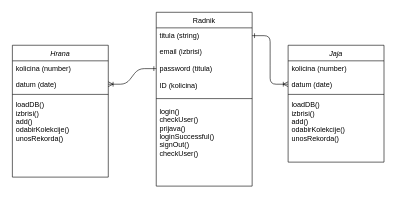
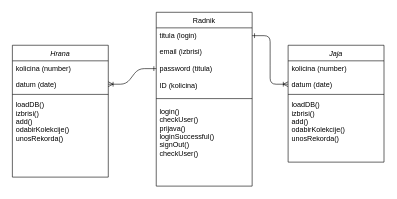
  <mxCell id="0" />
  <mxCell id="1" parent="0" />
  <mxCell id="2" value="Radnik" style="swimlane;fontStyle=0;align=center;verticalAlign=top;childLayout=stackLayout;horizontal=1;startSize=26;horizontalStack=0;resizeParent=1;resizeLast=0;collapsible=1;marginBottom=0;rounded=0;shadow=0;strokeWidth=1;" parent="1" vertex="1"><mxGeometry x="260" y="20" width="160" height="290" as="geometry"><mxRectangle x="130" y="380" width="160" height="26" as="alternateBounds" /></mxGeometry></mxCell>
- <mxCell id="3" value="titula (string)" style="text;align=left;verticalAlign=top;spacingLeft=4;spacingRight=4;overflow=hidden;rotatable=0;points=[[0,0.5],[1,0.5]];portConstraint=eastwest;" parent="2" vertex="1"><mxGeometry y="26" width="160" height="26" as="geometry" /></mxCell>
+ <mxCell id="3" value="titula (login)" style="text;align=left;verticalAlign=top;spacingLeft=4;spacingRight=4;overflow=hidden;rotatable=0;points=[[0,0.5],[1,0.5]];portConstraint=eastwest;" parent="2" vertex="1"><mxGeometry y="26" width="160" height="26" as="geometry" /></mxCell>
  <mxCell id="4" value="email (izbrisi)" style="text;align=left;verticalAlign=top;spacingLeft=4;spacingRight=4;overflow=hidden;rotatable=0;points=[[0,0.5],[1,0.5]];portConstraint=eastwest;rounded=0;shadow=0;html=0;" parent="2" vertex="1"><mxGeometry y="52" width="160" height="28" as="geometry" /></mxCell>
  <mxCell id="5" value="password (titula)" style="text;align=left;verticalAlign=top;spacingLeft=4;spacingRight=4;overflow=hidden;rotatable=0;points=[[0,0.5],[1,0.5]];portConstraint=eastwest;rounded=0;shadow=0;html=0;" parent="2" vertex="1"><mxGeometry y="80" width="160" height="28" as="geometry" /></mxCell>
  <mxCell id="6" value="ID (kolicina)" style="text;align=left;verticalAlign=top;spacingLeft=4;spacingRight=4;overflow=hidden;rotatable=0;points=[[0,0.5],[1,0.5]];portConstraint=eastwest;rounded=0;shadow=0;html=0;" vertex="1" parent="2"><mxGeometry y="108" width="160" height="28" as="geometry" /></mxCell>
  <mxCell id="7" value="" style="line;html=1;strokeWidth=1;align=left;verticalAlign=middle;spacingTop=-1;spacingLeft=3;spacingRight=3;rotatable=0;labelPosition=right;points=[];portConstraint=eastwest;" parent="2" vertex="1"><mxGeometry y="136" width="160" height="16" as="geometry" /></mxCell>
  <mxCell id="8" value="login()&#10;checkUser()&#10;prijava()&#10;loginSuccessful()&#10;signOut()&#10;checkUser()&#10;&#10;" style="text;align=left;verticalAlign=top;spacingLeft=4;spacingRight=4;overflow=hidden;rotatable=0;points=[[0,0.5],[1,0.5]];portConstraint=eastwest;" vertex="1" parent="2"><mxGeometry y="152" width="160" height="136" as="geometry" /></mxCell>
  <mxCell id="9" value="Jaja" style="swimlane;fontStyle=2;align=center;verticalAlign=top;childLayout=stackLayout;horizontal=1;startSize=26;horizontalStack=0;resizeParent=1;resizeLast=0;collapsible=1;marginBottom=0;rounded=0;shadow=0;strokeWidth=1;" parent="1" vertex="1"><mxGeometry x="480" y="75" width="160" height="195" as="geometry"><mxRectangle x="230" y="140" width="160" height="26" as="alternateBounds" /></mxGeometry></mxCell>
  <mxCell id="10" value="kolicina (number)" style="text;align=left;verticalAlign=top;spacingLeft=4;spacingRight=4;overflow=hidden;rotatable=0;points=[[0,0.5],[1,0.5]];portConstraint=eastwest;" parent="9" vertex="1"><mxGeometry y="26" width="160" height="26" as="geometry" /></mxCell>
  <mxCell id="11" value="datum (date)" style="text;align=left;verticalAlign=top;spacingLeft=4;spacingRight=4;overflow=hidden;rotatable=0;points=[[0,0.5],[1,0.5]];portConstraint=eastwest;rounded=0;shadow=0;html=0;" parent="9" vertex="1"><mxGeometry y="52" width="160" height="26" as="geometry" /></mxCell>
  <mxCell id="12" value="" style="line;html=1;strokeWidth=1;align=left;verticalAlign=middle;spacingTop=-1;spacingLeft=3;spacingRight=3;rotatable=0;labelPosition=right;points=[];portConstraint=eastwest;" parent="9" vertex="1"><mxGeometry y="78" width="160" height="8" as="geometry" /></mxCell>
  <mxCell id="13" value="loadDB()&#10;izbrisi()&#10;add()&#10;odabirKolekcije()&#10;unosRekorda()&#10;" style="text;align=left;verticalAlign=top;spacingLeft=4;spacingRight=4;overflow=hidden;rotatable=0;points=[[0,0.5],[1,0.5]];portConstraint=eastwest;" vertex="1" parent="9"><mxGeometry y="86" width="160" height="94" as="geometry" /></mxCell>
  <mxCell id="14" value="Hrana" style="swimlane;fontStyle=2;align=center;verticalAlign=top;childLayout=stackLayout;horizontal=1;startSize=26;horizontalStack=0;resizeParent=1;resizeLast=0;collapsible=1;marginBottom=0;rounded=0;shadow=0;strokeWidth=1;" parent="1" vertex="1"><mxGeometry x="20" y="75" width="160" height="220" as="geometry"><mxRectangle x="230" y="140" width="160" height="26" as="alternateBounds" /></mxGeometry></mxCell>
  <mxCell id="15" value="kolicina (number)" style="text;align=left;verticalAlign=top;spacingLeft=4;spacingRight=4;overflow=hidden;rotatable=0;points=[[0,0.5],[1,0.5]];portConstraint=eastwest;" parent="14" vertex="1"><mxGeometry y="26" width="160" height="26" as="geometry" /></mxCell>
  <mxCell id="16" value="datum (date)" style="text;align=left;verticalAlign=top;spacingLeft=4;spacingRight=4;overflow=hidden;rotatable=0;points=[[0,0.5],[1,0.5]];portConstraint=eastwest;rounded=0;shadow=0;html=0;" parent="14" vertex="1"><mxGeometry y="52" width="160" height="26" as="geometry" /></mxCell>
  <mxCell id="17" value="" style="line;html=1;strokeWidth=1;align=left;verticalAlign=middle;spacingTop=-1;spacingLeft=3;spacingRight=3;rotatable=0;labelPosition=right;points=[];portConstraint=eastwest;" parent="14" vertex="1"><mxGeometry y="78" width="160" height="8" as="geometry" /></mxCell>
  <mxCell id="18" value="loadDB()&#10;izbrisi()&#10;add()&#10;odabirKolekcije()&#10;unosRekorda()&#10;" style="text;align=left;verticalAlign=top;spacingLeft=4;spacingRight=4;overflow=hidden;rotatable=0;points=[[0,0.5],[1,0.5]];portConstraint=eastwest;" vertex="1" parent="14"><mxGeometry y="86" width="160" height="94" as="geometry" /></mxCell>
  <mxCell id="19" value="" style="edgeStyle=entityRelationEdgeStyle;fontSize=12;html=1;endArrow=ERoneToMany;entryX=0;entryY=0.5;entryDx=0;entryDy=0;exitX=1;exitY=0.5;exitDx=0;exitDy=0;startArrow=ERone;startFill=0;" parent="1" source="3" target="11" edge="1"><mxGeometry width="100" height="100" relative="1" as="geometry"><mxPoint x="440" y="-20" as="sourcePoint" /><mxPoint x="540" y="-120" as="targetPoint" /></mxGeometry></mxCell>
  <mxCell id="20" value="" style="edgeStyle=entityRelationEdgeStyle;fontSize=12;html=1;endArrow=ERoneToMany;entryX=1;entryY=0.5;entryDx=0;entryDy=0;exitX=0;exitY=0.5;exitDx=0;exitDy=0;startArrow=ERone;startFill=0;" parent="1" source="5" target="16" edge="1"><mxGeometry width="100" height="100" relative="1" as="geometry"><mxPoint x="430" y="96" as="sourcePoint" /><mxPoint x="490" y="120" as="targetPoint" /></mxGeometry></mxCell>
